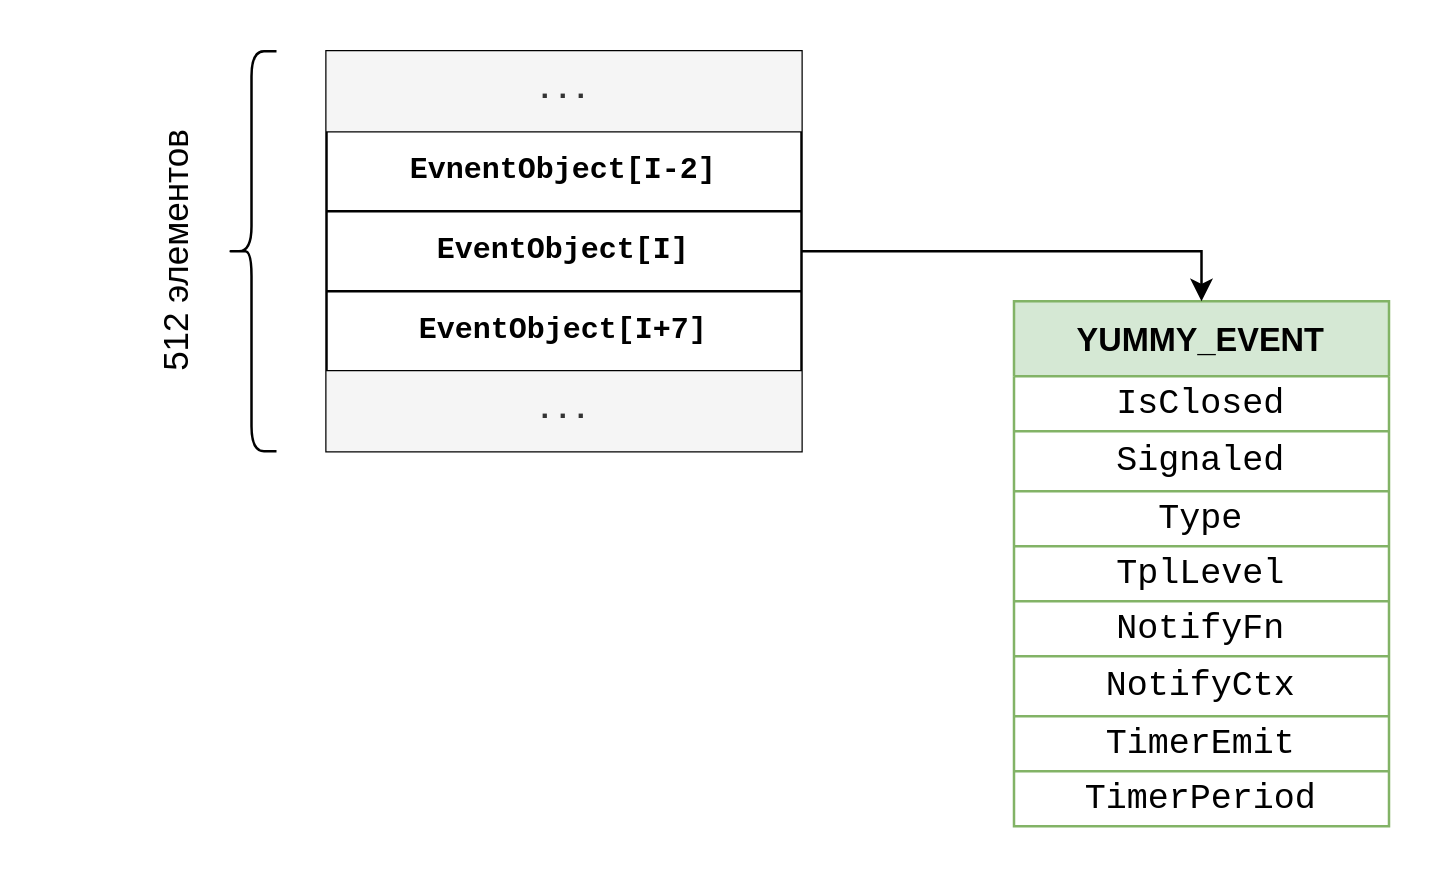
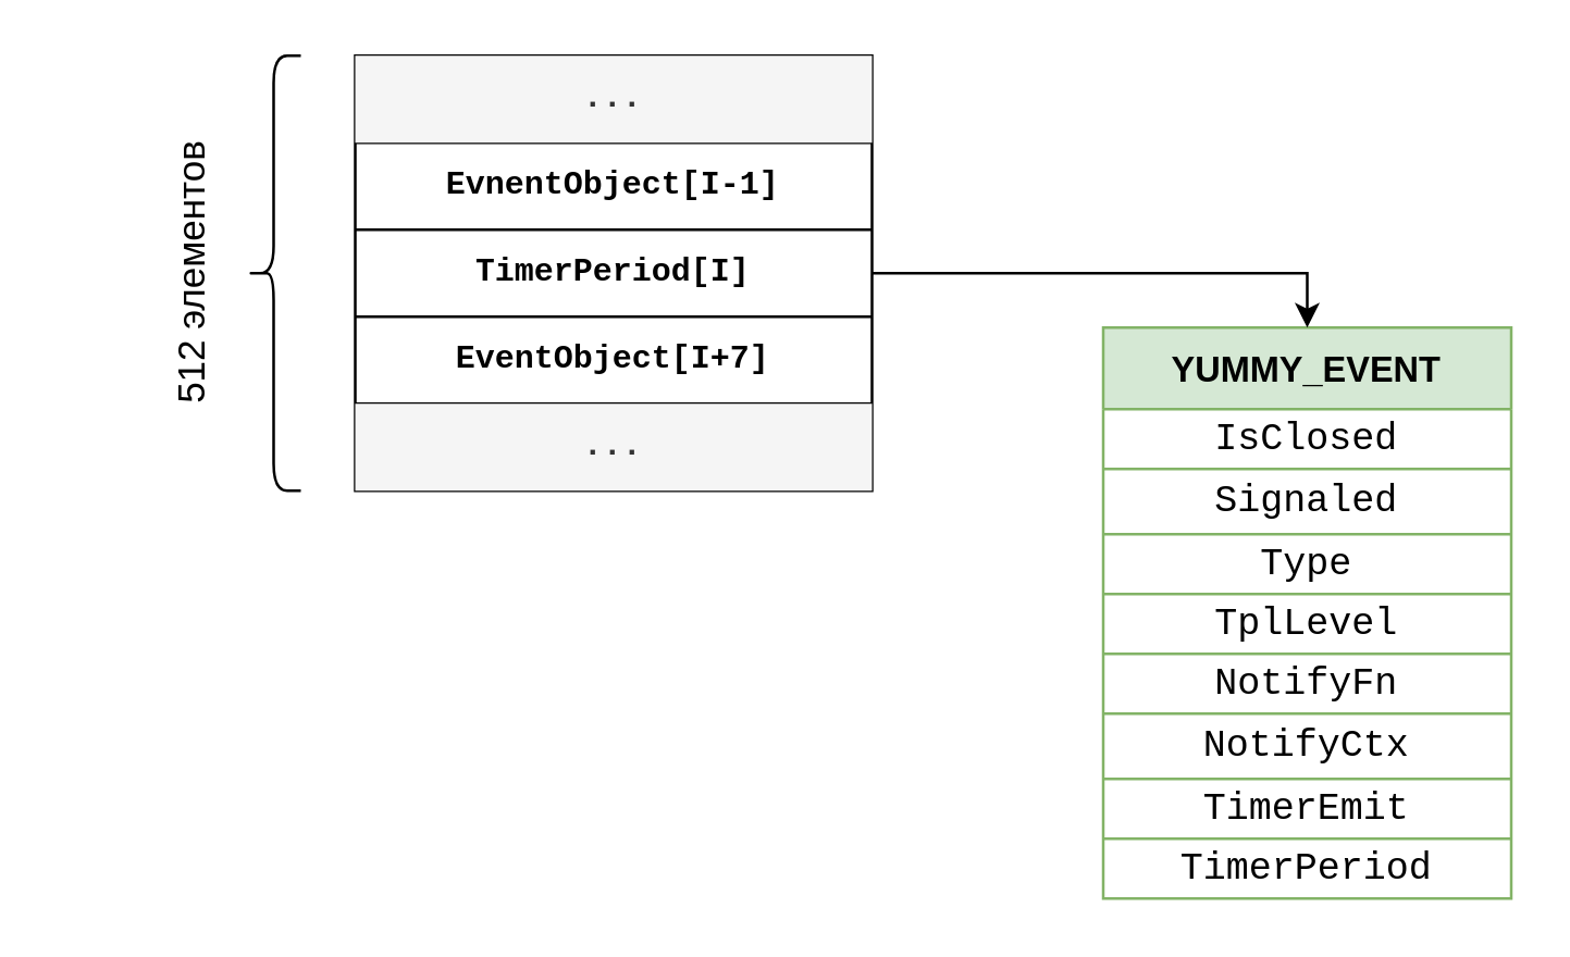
  <mxCell id="0" />
  <mxCell id="1" parent="0" />
  <mxCell id="2" value="YUMMY_EVENT" style="shape=table;startSize=30;container=1;collapsible=0;childLayout=tableLayout;fontFamily=Helvetica;fontStyle=1;fillColor=#d5e8d4;strokeColor=#82b366;fontSize=13;" vertex="1" parent="1"><mxGeometry x="405" y="120" width="150" height="210" as="geometry" /></mxCell>
  <mxCell id="3" value="" style="shape=tableRow;horizontal=0;startSize=0;swimlaneHead=0;swimlaneBody=0;strokeColor=inherit;top=0;left=0;bottom=0;right=0;collapsible=0;dropTarget=0;fillColor=none;points=[[0,0.5],[1,0.5]];portConstraint=eastwest;fontSize=12;" vertex="1" parent="2"><mxGeometry y="30" width="150" height="22" as="geometry" /></mxCell>
  <mxCell id="4" value="IsClosed" style="shape=partialRectangle;html=1;whiteSpace=wrap;connectable=0;strokeColor=inherit;overflow=hidden;fillColor=none;top=0;left=0;bottom=0;right=0;pointerEvents=1;fontFamily=Courier New;fontSize=14;" vertex="1" parent="3"><mxGeometry width="150" height="22" as="geometry"><mxRectangle width="150" height="22" as="alternateBounds" /></mxGeometry></mxCell>
  <mxCell id="5" value="" style="shape=tableRow;horizontal=0;startSize=0;swimlaneHead=0;swimlaneBody=0;strokeColor=inherit;top=0;left=0;bottom=0;right=0;collapsible=0;dropTarget=0;fillColor=none;points=[[0,0.5],[1,0.5]];portConstraint=eastwest;fontSize=12;" vertex="1" parent="2"><mxGeometry y="52" width="150" height="24" as="geometry" /></mxCell>
  <mxCell id="6" value="Signaled" style="shape=partialRectangle;html=1;whiteSpace=wrap;connectable=0;strokeColor=inherit;overflow=hidden;fillColor=none;top=0;left=0;bottom=0;right=0;pointerEvents=1;fontFamily=Courier New;fontSize=14;" vertex="1" parent="5"><mxGeometry width="150" height="24" as="geometry"><mxRectangle width="150" height="24" as="alternateBounds" /></mxGeometry></mxCell>
  <mxCell id="7" value="" style="shape=tableRow;horizontal=0;startSize=0;swimlaneHead=0;swimlaneBody=0;strokeColor=inherit;top=0;left=0;bottom=0;right=0;collapsible=0;dropTarget=0;fillColor=none;points=[[0,0.5],[1,0.5]];portConstraint=eastwest;fontSize=12;" vertex="1" parent="2"><mxGeometry y="76" width="150" height="22" as="geometry" /></mxCell>
  <mxCell id="8" value="Type" style="shape=partialRectangle;html=1;whiteSpace=wrap;connectable=0;strokeColor=inherit;overflow=hidden;fillColor=none;top=0;left=0;bottom=0;right=0;pointerEvents=1;fontFamily=Courier New;fontSize=14;" vertex="1" parent="7"><mxGeometry width="150" height="22" as="geometry"><mxRectangle width="150" height="22" as="alternateBounds" /></mxGeometry></mxCell>
  <mxCell id="9" value="" style="shape=tableRow;horizontal=0;startSize=0;swimlaneHead=0;swimlaneBody=0;strokeColor=inherit;top=0;left=0;bottom=0;right=0;collapsible=0;dropTarget=0;fillColor=none;points=[[0,0.5],[1,0.5]];portConstraint=eastwest;fontSize=12;" vertex="1" parent="2"><mxGeometry y="98" width="150" height="22" as="geometry" /></mxCell>
  <mxCell id="10" value="TplLevel" style="shape=partialRectangle;html=1;whiteSpace=wrap;connectable=0;strokeColor=inherit;overflow=hidden;fillColor=none;top=0;left=0;bottom=0;right=0;pointerEvents=1;fontFamily=Courier New;fontSize=14;" vertex="1" parent="9"><mxGeometry width="150" height="22" as="geometry"><mxRectangle width="150" height="22" as="alternateBounds" /></mxGeometry></mxCell>
  <mxCell id="11" value="" style="shape=tableRow;horizontal=0;startSize=0;swimlaneHead=0;swimlaneBody=0;strokeColor=inherit;top=0;left=0;bottom=0;right=0;collapsible=0;dropTarget=0;fillColor=none;points=[[0,0.5],[1,0.5]];portConstraint=eastwest;fontSize=12;" vertex="1" parent="2"><mxGeometry y="120" width="150" height="22" as="geometry" /></mxCell>
  <mxCell id="12" value="NotifyFn" style="shape=partialRectangle;html=1;whiteSpace=wrap;connectable=0;strokeColor=inherit;overflow=hidden;fillColor=none;top=0;left=0;bottom=0;right=0;pointerEvents=1;fontFamily=Courier New;fontSize=14;" vertex="1" parent="11"><mxGeometry width="150" height="22" as="geometry"><mxRectangle width="150" height="22" as="alternateBounds" /></mxGeometry></mxCell>
  <mxCell id="13" value="" style="shape=tableRow;horizontal=0;startSize=0;swimlaneHead=0;swimlaneBody=0;strokeColor=inherit;top=0;left=0;bottom=0;right=0;collapsible=0;dropTarget=0;fillColor=none;points=[[0,0.5],[1,0.5]];portConstraint=eastwest;fontSize=12;" vertex="1" parent="2"><mxGeometry y="142" width="150" height="24" as="geometry" /></mxCell>
  <mxCell id="14" value="NotifyCtx" style="shape=partialRectangle;html=1;whiteSpace=wrap;connectable=0;strokeColor=inherit;overflow=hidden;fillColor=none;top=0;left=0;bottom=0;right=0;pointerEvents=1;fontFamily=Courier New;fontSize=14;" vertex="1" parent="13"><mxGeometry width="150" height="24" as="geometry"><mxRectangle width="150" height="24" as="alternateBounds" /></mxGeometry></mxCell>
  <mxCell id="15" value="" style="shape=tableRow;horizontal=0;startSize=0;swimlaneHead=0;swimlaneBody=0;strokeColor=inherit;top=0;left=0;bottom=0;right=0;collapsible=0;dropTarget=0;fillColor=none;points=[[0,0.5],[1,0.5]];portConstraint=eastwest;fontSize=12;" vertex="1" parent="2"><mxGeometry y="166" width="150" height="22" as="geometry" /></mxCell>
  <mxCell id="16" value="TimerEmit" style="shape=partialRectangle;html=1;whiteSpace=wrap;connectable=0;strokeColor=inherit;overflow=hidden;fillColor=none;top=0;left=0;bottom=0;right=0;pointerEvents=1;fontFamily=Courier New;fontSize=14;" vertex="1" parent="15"><mxGeometry width="150" height="22" as="geometry"><mxRectangle width="150" height="22" as="alternateBounds" /></mxGeometry></mxCell>
  <mxCell id="17" value="" style="shape=tableRow;horizontal=0;startSize=0;swimlaneHead=0;swimlaneBody=0;strokeColor=inherit;top=0;left=0;bottom=0;right=0;collapsible=0;dropTarget=0;fillColor=none;points=[[0,0.5],[1,0.5]];portConstraint=eastwest;fontSize=12;" vertex="1" parent="2"><mxGeometry y="188" width="150" height="22" as="geometry" /></mxCell>
  <mxCell id="18" value="TimerPeriod" style="shape=partialRectangle;html=1;whiteSpace=wrap;connectable=0;strokeColor=inherit;overflow=hidden;fillColor=none;top=0;left=0;bottom=0;right=0;pointerEvents=1;fontFamily=Courier New;fontSize=14;" vertex="1" parent="17"><mxGeometry width="150" height="22" as="geometry"><mxRectangle width="150" height="22" as="alternateBounds" /></mxGeometry></mxCell>
  <mxCell id="19" value="" style="group" vertex="1" connectable="0" parent="1"><mxGeometry x="55" y="20" width="265" height="160" as="geometry" /></mxCell>
  <mxCell id="20" value="" style="shape=table;startSize=0;container=1;collapsible=0;childLayout=tableLayout;" vertex="1" parent="19"><mxGeometry x="75" width="190" height="160" as="geometry" /></mxCell>
  <mxCell id="21" value="" style="shape=tableRow;horizontal=0;startSize=0;swimlaneHead=0;swimlaneBody=0;strokeColor=inherit;top=0;left=0;bottom=0;right=0;collapsible=0;dropTarget=0;fillColor=none;points=[[0,0.5],[1,0.5]];portConstraint=eastwest;" vertex="1" parent="20"><mxGeometry width="190" height="32" as="geometry" /></mxCell>
  <mxCell id="22" value="..." style="shape=partialRectangle;html=1;whiteSpace=wrap;connectable=0;strokeColor=#666666;overflow=hidden;fillColor=#f5f5f5;top=0;left=0;bottom=0;right=0;pointerEvents=1;fontFamily=Courier New;fontStyle=1;fontColor=#333333;" vertex="1" parent="21"><mxGeometry width="190" height="32" as="geometry"><mxRectangle width="190" height="32" as="alternateBounds" /></mxGeometry></mxCell>
  <mxCell id="23" value="" style="shape=tableRow;horizontal=0;startSize=0;swimlaneHead=0;swimlaneBody=0;strokeColor=inherit;top=0;left=0;bottom=0;right=0;collapsible=0;dropTarget=0;fillColor=none;points=[[0,0.5],[1,0.5]];portConstraint=eastwest;" vertex="1" parent="20"><mxGeometry y="32" width="190" height="32" as="geometry" /></mxCell>
- <mxCell id="24" value="EvnentObject[I-2]" style="shape=partialRectangle;html=1;whiteSpace=wrap;connectable=0;strokeColor=inherit;overflow=hidden;fillColor=none;top=0;left=0;bottom=0;right=0;pointerEvents=1;fontFamily=Courier New;fontStyle=1" vertex="1" parent="23"><mxGeometry width="190" height="32" as="geometry"><mxRectangle width="190" height="32" as="alternateBounds" /></mxGeometry></mxCell>
+ <mxCell id="24" value="EvnentObject[I-1]" style="shape=partialRectangle;html=1;whiteSpace=wrap;connectable=0;strokeColor=inherit;overflow=hidden;fillColor=none;top=0;left=0;bottom=0;right=0;pointerEvents=1;fontFamily=Courier New;fontStyle=1" vertex="1" parent="23"><mxGeometry width="190" height="32" as="geometry"><mxRectangle width="190" height="32" as="alternateBounds" /></mxGeometry></mxCell>
  <mxCell id="25" value="" style="shape=tableRow;horizontal=0;startSize=0;swimlaneHead=0;swimlaneBody=0;strokeColor=inherit;top=0;left=0;bottom=0;right=0;collapsible=0;dropTarget=0;fillColor=none;points=[[0,0.5],[1,0.5]];portConstraint=eastwest;" vertex="1" parent="20"><mxGeometry y="64" width="190" height="32" as="geometry" /></mxCell>
- <mxCell id="26" value="EventObject[I]" style="shape=partialRectangle;html=1;whiteSpace=wrap;connectable=0;strokeColor=inherit;overflow=hidden;fillColor=none;top=0;left=0;bottom=0;right=0;pointerEvents=1;fontFamily=Courier New;fontStyle=1" vertex="1" parent="25"><mxGeometry width="190" height="32" as="geometry"><mxRectangle width="190" height="32" as="alternateBounds" /></mxGeometry></mxCell>
+ <mxCell id="26" value="TimerPeriod[I]" style="shape=partialRectangle;html=1;whiteSpace=wrap;connectable=0;strokeColor=inherit;overflow=hidden;fillColor=none;top=0;left=0;bottom=0;right=0;pointerEvents=1;fontFamily=Courier New;fontStyle=1" vertex="1" parent="25"><mxGeometry width="190" height="32" as="geometry"><mxRectangle width="190" height="32" as="alternateBounds" /></mxGeometry></mxCell>
  <mxCell id="27" value="" style="shape=tableRow;horizontal=0;startSize=0;swimlaneHead=0;swimlaneBody=0;strokeColor=inherit;top=0;left=0;bottom=0;right=0;collapsible=0;dropTarget=0;fillColor=none;points=[[0,0.5],[1,0.5]];portConstraint=eastwest;" vertex="1" parent="20"><mxGeometry y="96" width="190" height="32" as="geometry" /></mxCell>
  <mxCell id="28" value="EventObject[I+7]" style="shape=partialRectangle;html=1;whiteSpace=wrap;connectable=0;strokeColor=inherit;overflow=hidden;fillColor=none;top=0;left=0;bottom=0;right=0;pointerEvents=1;fontFamily=Courier New;fontStyle=1" vertex="1" parent="27"><mxGeometry width="190" height="32" as="geometry"><mxRectangle width="190" height="32" as="alternateBounds" /></mxGeometry></mxCell>
  <mxCell id="29" value="" style="shape=tableRow;horizontal=0;startSize=0;swimlaneHead=0;swimlaneBody=0;strokeColor=inherit;top=0;left=0;bottom=0;right=0;collapsible=0;dropTarget=0;fillColor=none;points=[[0,0.5],[1,0.5]];portConstraint=eastwest;" vertex="1" parent="20"><mxGeometry y="128" width="190" height="32" as="geometry" /></mxCell>
  <mxCell id="30" value="..." style="shape=partialRectangle;html=1;whiteSpace=wrap;connectable=0;strokeColor=#666666;overflow=hidden;fillColor=#f5f5f5;top=0;left=0;bottom=0;right=0;pointerEvents=1;fontFamily=Courier New;fontStyle=1;fontColor=#333333;" vertex="1" parent="29"><mxGeometry width="190" height="32" as="geometry"><mxRectangle width="190" height="32" as="alternateBounds" /></mxGeometry></mxCell>
  <mxCell id="31" value="" style="shape=curlyBracket;whiteSpace=wrap;html=1;rounded=1;labelPosition=left;verticalLabelPosition=middle;align=right;verticalAlign=middle;" vertex="1" parent="19"><mxGeometry x="35" width="20" height="160" as="geometry" /></mxCell>
  <mxCell id="32" value="512 элементов" style="text;html=1;align=center;verticalAlign=middle;whiteSpace=wrap;rounded=0;rotation=-90;fontSize=14;" vertex="1" parent="19"><mxGeometry x="-35" y="65" width="100" height="30" as="geometry" /></mxCell>
  <mxCell id="33" style="edgeStyle=orthogonalEdgeStyle;rounded=0;orthogonalLoop=1;jettySize=auto;html=1;exitX=1;exitY=0.5;exitDx=0;exitDy=0;entryX=0.5;entryY=0;entryDx=0;entryDy=0;" edge="1" parent="1" source="25" target="2"><mxGeometry relative="1" as="geometry" /></mxCell>
